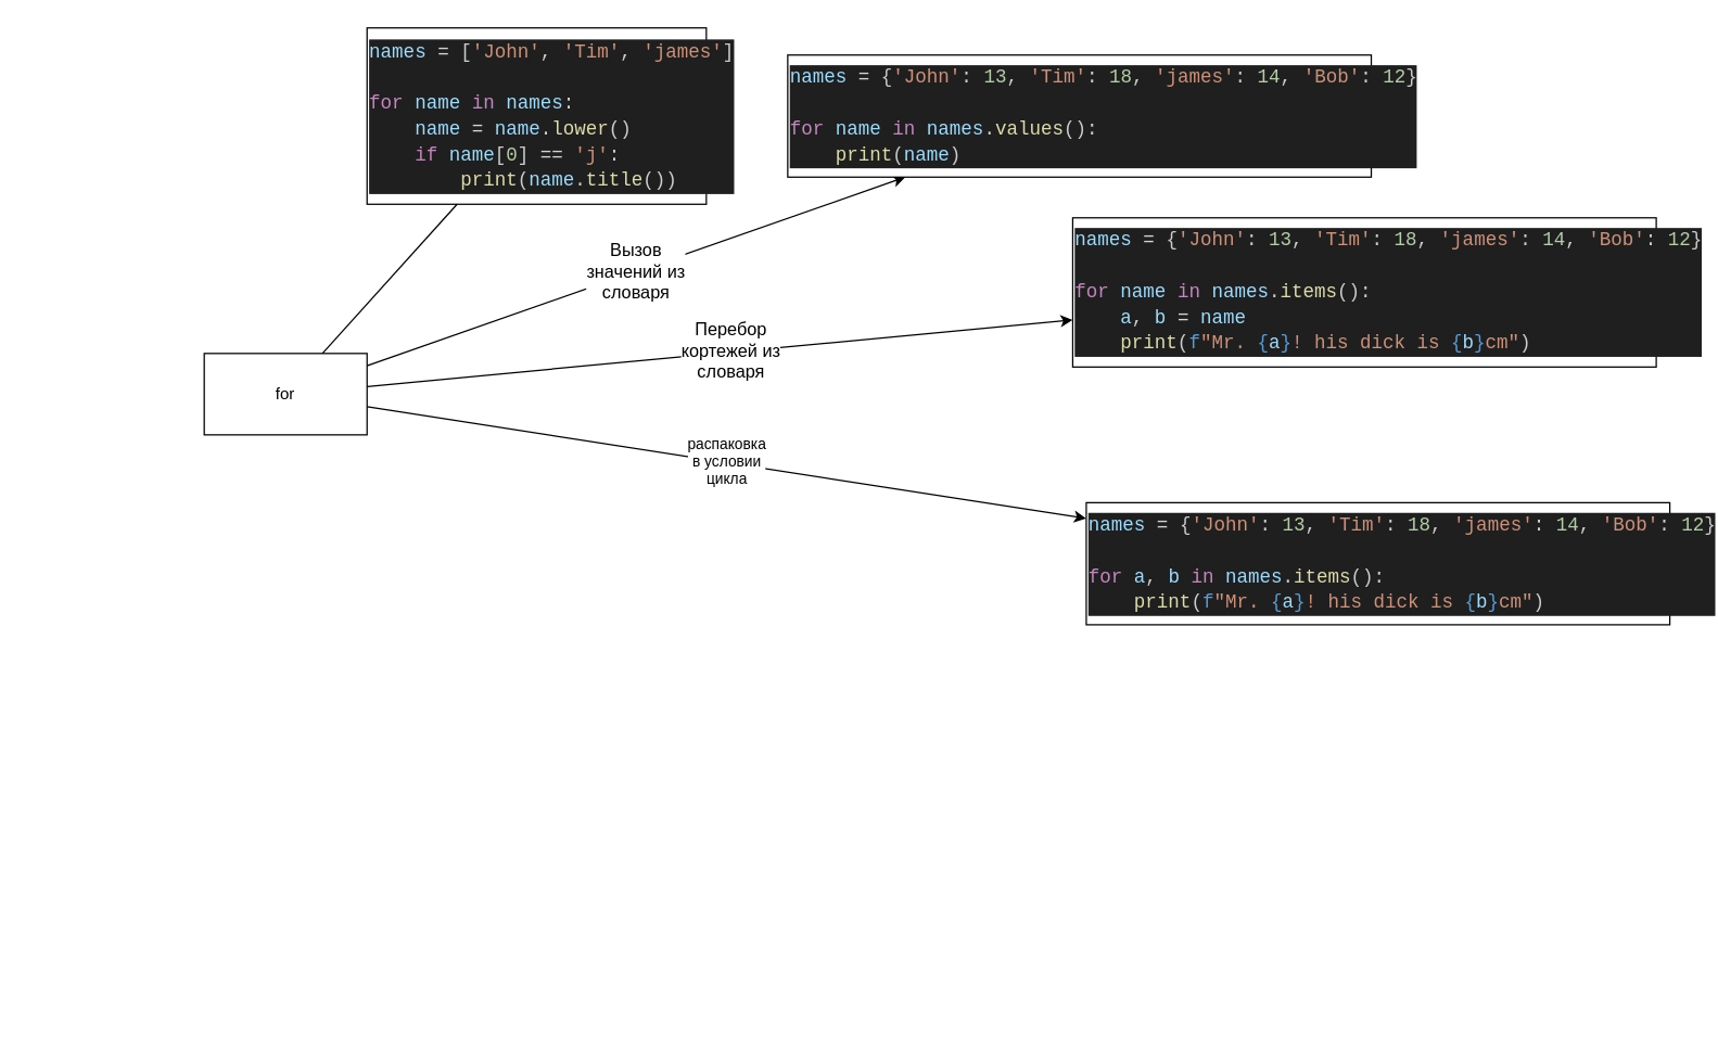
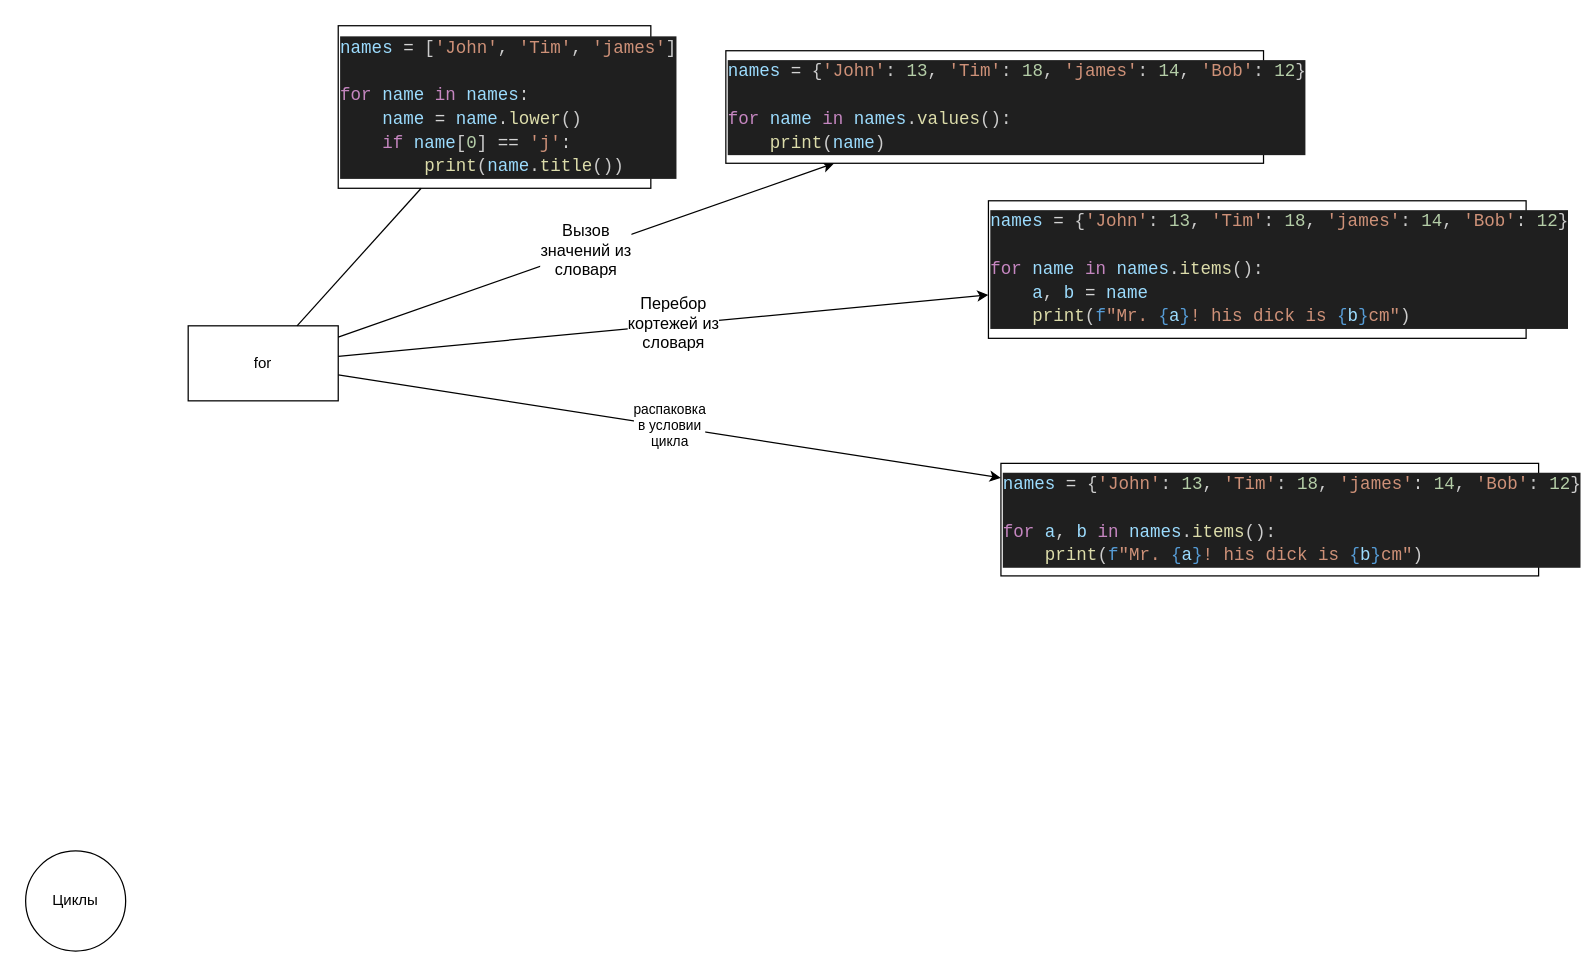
  <mxCell id="0" />
  <mxCell id="1" parent="0" />
+ <mxCell id="2" value="Циклы" style="ellipse;whiteSpace=wrap;html=1;aspect=fixed;" vertex="1" parent="1"><mxGeometry x="20" y="680" width="80" height="80" as="geometry" /></mxCell>
  <mxCell id="3" value="for" style="rounded=0;whiteSpace=wrap;html=1;" vertex="1" parent="1"><mxGeometry x="150" y="260" width="120" height="60" as="geometry" /></mxCell>
  <mxCell id="4" value="&lt;div style=&quot;color: rgb(204, 204, 204); background-color: rgb(31, 31, 31); font-family: Consolas, &amp;quot;Courier New&amp;quot;, monospace; font-size: 14px; line-height: 19px; white-space: pre;&quot;&gt;&lt;div&gt;&lt;span style=&quot;color: rgb(156, 220, 254);&quot;&gt;names&lt;/span&gt; &lt;span style=&quot;color: rgb(212, 212, 212);&quot;&gt;=&lt;/span&gt; [&lt;span style=&quot;color: rgb(206, 145, 120);&quot;&gt;'John'&lt;/span&gt;, &lt;span style=&quot;color: rgb(206, 145, 120);&quot;&gt;'Tim'&lt;/span&gt;, &lt;span style=&quot;color: rgb(206, 145, 120);&quot;&gt;'james'&lt;/span&gt;]&lt;/div&gt;&lt;br&gt;&lt;div&gt;&lt;span style=&quot;color: rgb(197, 134, 192);&quot;&gt;for&lt;/span&gt; &lt;span style=&quot;color: rgb(156, 220, 254);&quot;&gt;name&lt;/span&gt; &lt;span style=&quot;color: rgb(197, 134, 192);&quot;&gt;in&lt;/span&gt; &lt;span style=&quot;color: rgb(156, 220, 254);&quot;&gt;names&lt;/span&gt;:&lt;/div&gt;&lt;div&gt;&amp;nbsp; &amp;nbsp; &lt;span style=&quot;color: rgb(156, 220, 254);&quot;&gt;name&lt;/span&gt; &lt;span style=&quot;color: rgb(212, 212, 212);&quot;&gt;=&lt;/span&gt; &lt;span style=&quot;color: rgb(156, 220, 254);&quot;&gt;name&lt;/span&gt;.&lt;span style=&quot;color: rgb(220, 220, 170);&quot;&gt;lower&lt;/span&gt;()&lt;/div&gt;&lt;div&gt;&amp;nbsp; &amp;nbsp; &lt;span style=&quot;color: rgb(197, 134, 192);&quot;&gt;if&lt;/span&gt; &lt;span style=&quot;color: rgb(156, 220, 254);&quot;&gt;name&lt;/span&gt;[&lt;span style=&quot;color: rgb(181, 206, 168);&quot;&gt;0&lt;/span&gt;] &lt;span style=&quot;color: rgb(212, 212, 212);&quot;&gt;==&lt;/span&gt; &lt;span style=&quot;color: rgb(206, 145, 120);&quot;&gt;'j'&lt;/span&gt;:&lt;/div&gt;&lt;div&gt;&amp;nbsp; &amp;nbsp; &amp;nbsp; &amp;nbsp; &lt;span style=&quot;color: rgb(220, 220, 170);&quot;&gt;print&lt;/span&gt;(&lt;span style=&quot;color: rgb(156, 220, 254);&quot;&gt;name&lt;/span&gt;.&lt;span style=&quot;color: rgb(220, 220, 170);&quot;&gt;title&lt;/span&gt;())&lt;/div&gt;&lt;/div&gt;" style="rounded=0;whiteSpace=wrap;html=1;align=left;" vertex="1" parent="1"><mxGeometry x="270" y="20" width="250" height="130" as="geometry" /></mxCell>
  <mxCell id="5" value="" style="endArrow=none;html=1;rounded=0;" edge="1" parent="1" source="3" target="4"><mxGeometry width="50" height="50" relative="1" as="geometry"><mxPoint x="320" y="580" as="sourcePoint" /><mxPoint x="370" y="530" as="targetPoint" /></mxGeometry></mxCell>
  <mxCell id="6" value="Вызов&lt;div&gt;значений из&lt;/div&gt;&lt;div&gt;словаря&lt;/div&gt;" style="endArrow=classic;html=1;rounded=0;fontSize=13;" edge="1" parent="1" source="3" target="7"><mxGeometry width="50" height="50" relative="1" as="geometry"><mxPoint x="320" y="580" as="sourcePoint" /><mxPoint x="560" y="280" as="targetPoint" /></mxGeometry></mxCell>
  <mxCell id="7" value="&lt;div style=&quot;color: rgb(204, 204, 204); background-color: rgb(31, 31, 31); font-family: Consolas, &amp;quot;Courier New&amp;quot;, monospace; font-size: 14px; line-height: 19px; white-space: pre;&quot;&gt;&lt;div&gt;&lt;span style=&quot;color: rgb(156, 220, 254);&quot;&gt;names&lt;/span&gt; &lt;span style=&quot;color: rgb(212, 212, 212);&quot;&gt;=&lt;/span&gt; {&lt;span style=&quot;color: rgb(206, 145, 120);&quot;&gt;'John'&lt;/span&gt;: &lt;span style=&quot;color: rgb(181, 206, 168);&quot;&gt;13&lt;/span&gt;, &lt;span style=&quot;color: rgb(206, 145, 120);&quot;&gt;'Tim'&lt;/span&gt;: &lt;span style=&quot;color: rgb(181, 206, 168);&quot;&gt;18&lt;/span&gt;, &lt;span style=&quot;color: rgb(206, 145, 120);&quot;&gt;'james'&lt;/span&gt;: &lt;span style=&quot;color: rgb(181, 206, 168);&quot;&gt;14&lt;/span&gt;, &lt;span style=&quot;color: rgb(206, 145, 120);&quot;&gt;'Bob'&lt;/span&gt;: &lt;span style=&quot;color: rgb(181, 206, 168);&quot;&gt;12&lt;/span&gt;}&lt;/div&gt;&lt;br&gt;&lt;div&gt;&lt;span style=&quot;color: rgb(197, 134, 192);&quot;&gt;for&lt;/span&gt; &lt;span style=&quot;color: rgb(156, 220, 254);&quot;&gt;name&lt;/span&gt; &lt;span style=&quot;color: rgb(197, 134, 192);&quot;&gt;in&lt;/span&gt; &lt;span style=&quot;color: rgb(156, 220, 254);&quot;&gt;names&lt;/span&gt;.&lt;span style=&quot;color: rgb(220, 220, 170);&quot;&gt;values&lt;/span&gt;():&lt;/div&gt;&lt;div&gt;&amp;nbsp; &amp;nbsp; &lt;span style=&quot;color: rgb(220, 220, 170);&quot;&gt;print&lt;/span&gt;(&lt;span style=&quot;color: rgb(156, 220, 254);&quot;&gt;name&lt;/span&gt;)&lt;/div&gt;&lt;/div&gt;" style="rounded=0;whiteSpace=wrap;html=1;align=left;" vertex="1" parent="1"><mxGeometry x="580" y="40" width="430" height="90" as="geometry" /></mxCell>
  <mxCell id="8" value="" style="endArrow=classic;html=1;rounded=0;" edge="1" parent="1" source="3" target="10"><mxGeometry width="50" height="50" relative="1" as="geometry"><mxPoint x="590" y="550" as="sourcePoint" /><mxPoint x="520" y="340" as="targetPoint" /></mxGeometry></mxCell>
  <mxCell id="9" value="Перебор&lt;div&gt;кортежей из&lt;/div&gt;&lt;div&gt;словаря&lt;/div&gt;" style="edgeLabel;html=1;align=center;verticalAlign=middle;resizable=0;points=[];fontSize=13;" vertex="1" connectable="0" parent="8"><mxGeometry x="0.027" y="2" relative="1" as="geometry"><mxPoint x="1" as="offset" /></mxGeometry></mxCell>
  <mxCell id="10" value="&lt;div style=&quot;color: rgb(204, 204, 204); background-color: rgb(31, 31, 31); font-family: Consolas, &amp;quot;Courier New&amp;quot;, monospace; font-size: 14px; line-height: 19px; white-space: pre;&quot;&gt;&lt;div style=&quot;color: rgb(204, 204, 204); background-color: rgb(31, 31, 31); line-height: 19px;&quot;&gt;&lt;div&gt;&lt;span style=&quot;color: #9cdcfe;&quot;&gt;names&lt;/span&gt; &lt;span style=&quot;color: #d4d4d4;&quot;&gt;=&lt;/span&gt; {&lt;span style=&quot;color: #ce9178;&quot;&gt;'John'&lt;/span&gt;: &lt;span style=&quot;color: #b5cea8;&quot;&gt;13&lt;/span&gt;, &lt;span style=&quot;color: #ce9178;&quot;&gt;'Tim'&lt;/span&gt;: &lt;span style=&quot;color: #b5cea8;&quot;&gt;18&lt;/span&gt;, &lt;span style=&quot;color: #ce9178;&quot;&gt;'james'&lt;/span&gt;: &lt;span style=&quot;color: #b5cea8;&quot;&gt;14&lt;/span&gt;, &lt;span style=&quot;color: #ce9178;&quot;&gt;'Bob'&lt;/span&gt;: &lt;span style=&quot;color: #b5cea8;&quot;&gt;12&lt;/span&gt;}&lt;/div&gt;&lt;br&gt;&lt;div&gt;&lt;span style=&quot;color: #c586c0;&quot;&gt;for&lt;/span&gt; &lt;span style=&quot;color: #9cdcfe;&quot;&gt;name&lt;/span&gt; &lt;span style=&quot;color: #c586c0;&quot;&gt;in&lt;/span&gt; &lt;span style=&quot;color: #9cdcfe;&quot;&gt;names&lt;/span&gt;.&lt;span style=&quot;color: #dcdcaa;&quot;&gt;items&lt;/span&gt;():&lt;/div&gt;&lt;div&gt;&amp;nbsp; &amp;nbsp; &lt;span style=&quot;color: #9cdcfe;&quot;&gt;a&lt;/span&gt;, &lt;span style=&quot;color: #9cdcfe;&quot;&gt;b&lt;/span&gt; &lt;span style=&quot;color: #d4d4d4;&quot;&gt;=&lt;/span&gt; &lt;span style=&quot;color: #9cdcfe;&quot;&gt;name&lt;/span&gt;&lt;/div&gt;&lt;div&gt;&amp;nbsp; &amp;nbsp; &lt;span style=&quot;color: #dcdcaa;&quot;&gt;print&lt;/span&gt;(&lt;span style=&quot;color: #569cd6;&quot;&gt;f&lt;/span&gt;&lt;span style=&quot;color: #ce9178;&quot;&gt;&quot;Mr. &lt;/span&gt;&lt;span style=&quot;color: #569cd6;&quot;&gt;{&lt;/span&gt;&lt;span style=&quot;color: #9cdcfe;&quot;&gt;a&lt;/span&gt;&lt;span style=&quot;color: #569cd6;&quot;&gt;}&lt;/span&gt;&lt;span style=&quot;color: #ce9178;&quot;&gt;! his dick is &lt;/span&gt;&lt;span style=&quot;color: #569cd6;&quot;&gt;{&lt;/span&gt;&lt;span style=&quot;color: #9cdcfe;&quot;&gt;b&lt;/span&gt;&lt;span style=&quot;color: #569cd6;&quot;&gt;}&lt;/span&gt;&lt;span style=&quot;color: #ce9178;&quot;&gt;cm&quot;&lt;/span&gt;)&lt;/div&gt;&lt;/div&gt;&lt;/div&gt;" style="rounded=0;whiteSpace=wrap;html=1;align=left;" vertex="1" parent="1"><mxGeometry x="790" y="160" width="430" height="110" as="geometry" /></mxCell>
  <mxCell id="11" value="распаковка&lt;div&gt;в условии&lt;/div&gt;&lt;div&gt;цикла&lt;/div&gt;" style="endArrow=classic;html=1;rounded=0;" edge="1" parent="1" source="3" target="12"><mxGeometry width="50" height="50" relative="1" as="geometry"><mxPoint x="480" y="570" as="sourcePoint" /><mxPoint x="860" y="400" as="targetPoint" /></mxGeometry></mxCell>
  <mxCell id="12" value="&lt;div style=&quot;color: rgb(204, 204, 204); background-color: rgb(31, 31, 31); font-family: Consolas, &amp;quot;Courier New&amp;quot;, monospace; font-size: 14px; line-height: 19px; white-space: pre;&quot;&gt;&lt;div&gt;&lt;span style=&quot;color: #9cdcfe;&quot;&gt;names&lt;/span&gt; &lt;span style=&quot;color: #d4d4d4;&quot;&gt;=&lt;/span&gt; {&lt;span style=&quot;color: #ce9178;&quot;&gt;'John'&lt;/span&gt;: &lt;span style=&quot;color: #b5cea8;&quot;&gt;13&lt;/span&gt;, &lt;span style=&quot;color: #ce9178;&quot;&gt;'Tim'&lt;/span&gt;: &lt;span style=&quot;color: #b5cea8;&quot;&gt;18&lt;/span&gt;, &lt;span style=&quot;color: #ce9178;&quot;&gt;'james'&lt;/span&gt;: &lt;span style=&quot;color: #b5cea8;&quot;&gt;14&lt;/span&gt;, &lt;span style=&quot;color: #ce9178;&quot;&gt;'Bob'&lt;/span&gt;: &lt;span style=&quot;color: #b5cea8;&quot;&gt;12&lt;/span&gt;}&lt;/div&gt;&lt;br&gt;&lt;div&gt;&lt;span style=&quot;color: #c586c0;&quot;&gt;for&lt;/span&gt; &lt;span style=&quot;color: #9cdcfe;&quot;&gt;a&lt;/span&gt;, &lt;span style=&quot;color: #9cdcfe;&quot;&gt;b&lt;/span&gt; &lt;span style=&quot;color: #c586c0;&quot;&gt;in&lt;/span&gt; &lt;span style=&quot;color: #9cdcfe;&quot;&gt;names&lt;/span&gt;.&lt;span style=&quot;color: #dcdcaa;&quot;&gt;items&lt;/span&gt;():&lt;/div&gt;&lt;div&gt;&amp;nbsp; &amp;nbsp; &lt;span style=&quot;color: #dcdcaa;&quot;&gt;print&lt;/span&gt;(&lt;span style=&quot;color: #569cd6;&quot;&gt;f&lt;/span&gt;&lt;span style=&quot;color: #ce9178;&quot;&gt;&quot;Mr. &lt;/span&gt;&lt;span style=&quot;color: #569cd6;&quot;&gt;{&lt;/span&gt;&lt;span style=&quot;color: #9cdcfe;&quot;&gt;a&lt;/span&gt;&lt;span style=&quot;color: #569cd6;&quot;&gt;}&lt;/span&gt;&lt;span style=&quot;color: #ce9178;&quot;&gt;! his dick is &lt;/span&gt;&lt;span style=&quot;color: #569cd6;&quot;&gt;{&lt;/span&gt;&lt;span style=&quot;color: #9cdcfe;&quot;&gt;b&lt;/span&gt;&lt;span style=&quot;color: #569cd6;&quot;&gt;}&lt;/span&gt;&lt;span style=&quot;color: #ce9178;&quot;&gt;cm&quot;&lt;/span&gt;)&lt;/div&gt;&lt;/div&gt;" style="rounded=0;whiteSpace=wrap;html=1;align=left;" vertex="1" parent="1"><mxGeometry x="800" y="370" width="430" height="90" as="geometry" /></mxCell>
